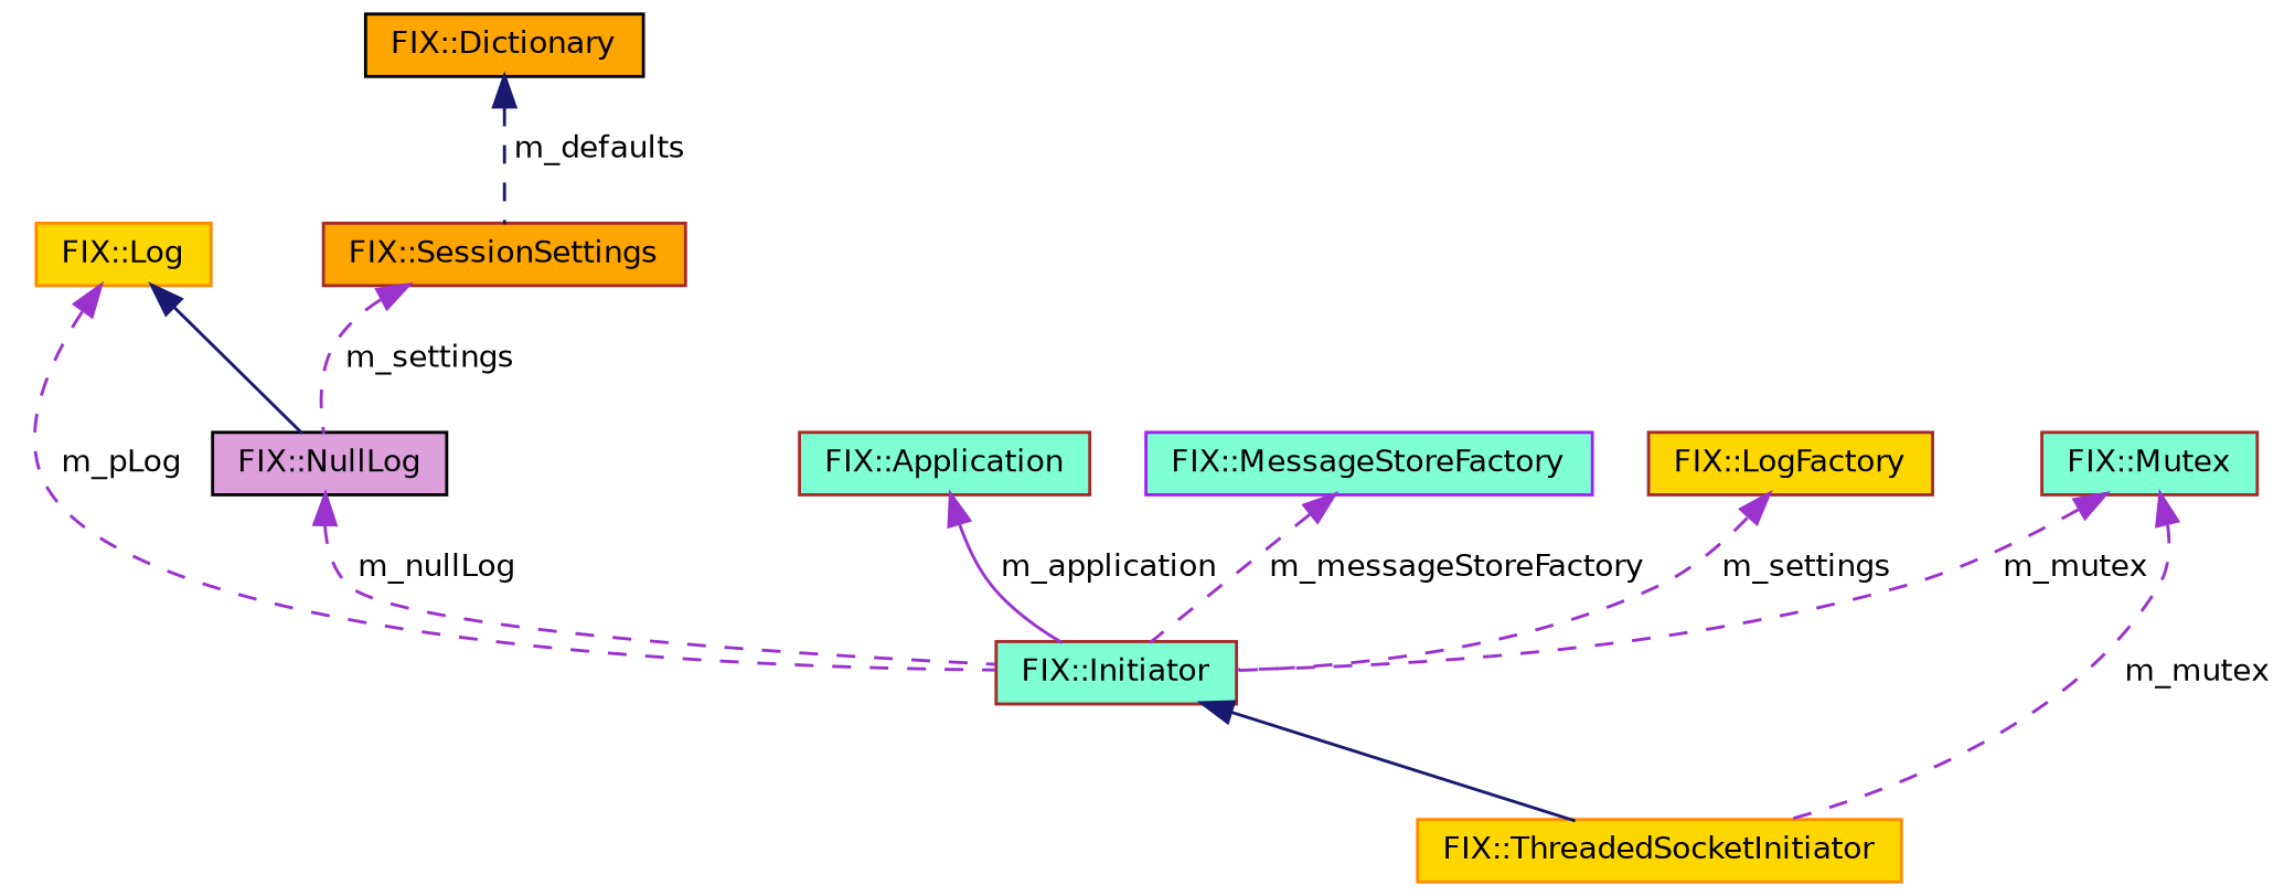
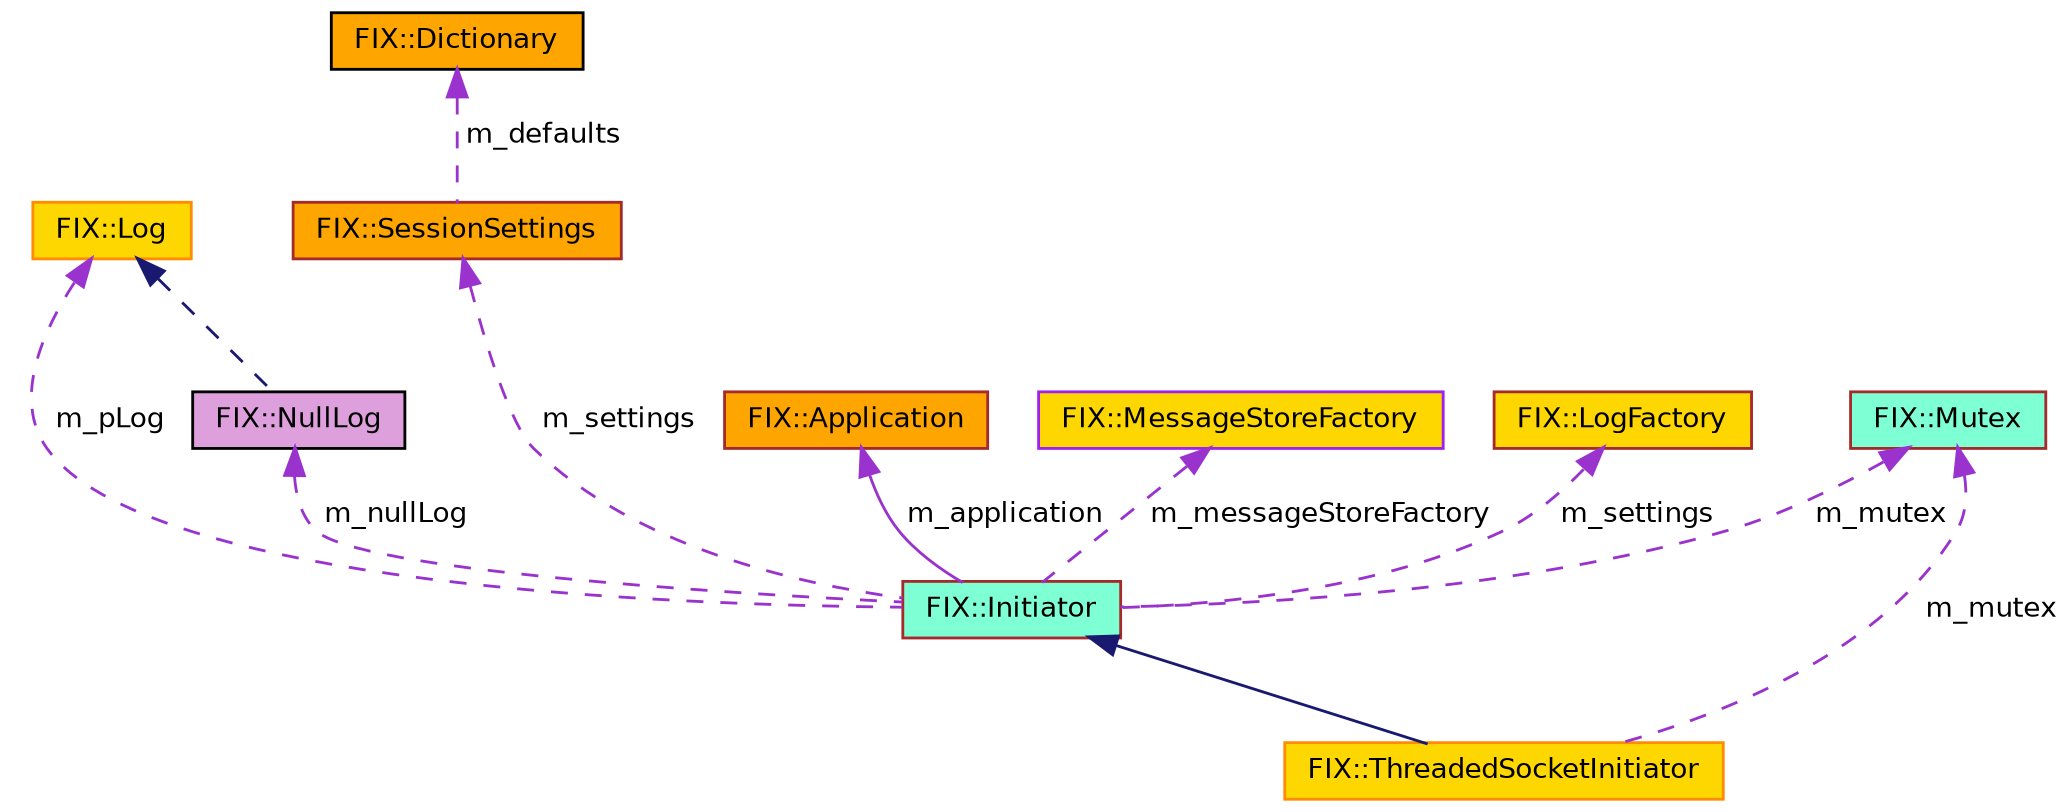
  digraph {
    node [color=brown fillcolor=gold fontname=Helvetica fontsize=10 shape=record style=filled]
    edge [color=darkorchid3 dir=back fontname=Helvetica fontsize=10 labelfontname=Helvetica labelfontsize=10 style=dashed]
    n1 [color=darkorange fontcolor=black height=0.2 label="FIX::ThreadedSocketInitiator" width=0.4]
    n2 [fillcolor=aquamarine height=0.2 label="FIX::Initiator" width=0.4]
    n3 [color=darkorange height=0.2 label="FIX::Log" width=0.4]
    n4 [color=black fillcolor=plum height=0.2 label="FIX::NullLog" width=0.4]
-   n5 [fillcolor=aquamarine height=0.2 label="FIX::Application" width=0.4]
-   n6 [color=purple fillcolor=aquamarine height=0.2 label="FIX::MessageStoreFactory" width=0.4]
+   n5 [fillcolor=orange height=0.2 label="FIX::Application" width=0.4]
+   n6 [color=purple height=0.2 label="FIX::MessageStoreFactory" width=0.4]
    n7 [height=0.2 label="FIX::LogFactory" width=0.4]
    n8 [fillcolor=aquamarine height=0.2 label="FIX::Mutex" width=0.4]
    n9 [fillcolor=orange height=0.2 label="FIX::SessionSettings" width=0.4]
    n10 [color=black fillcolor=orange height=0.2 label="FIX::Dictionary" width=0.4]
    n2 -> n1 [color=midnightblue style=solid]
    n3 -> n2 [label=" m_pLog"]
-   n3 -> n4 [color=midnightblue style=solid]
+   n3 -> n4 [color=midnightblue]
    n4 -> n2 [label=" m_nullLog"]
    n5 -> n2 [label=" m_application" style=solid]
    n6 -> n2 [label=" m_messageStoreFactory"]
    n7 -> n2 [label=" m_settings"]
    n8 -> n1 [label=" m_mutex"]
    n8 -> n2 [label=" m_mutex"]
-   n9 -> n4 [label=" m_settings"]
-   n10 -> n9 [color=midnightblue label=" m_defaults"]
+   n9 -> n2 [label=" m_settings"]
+   n10 -> n9 [label=" m_defaults"]
  }
